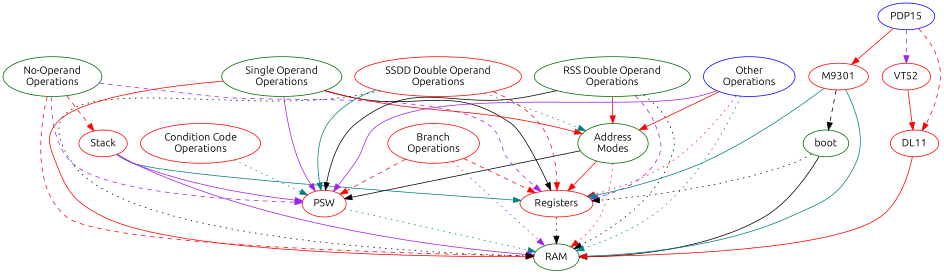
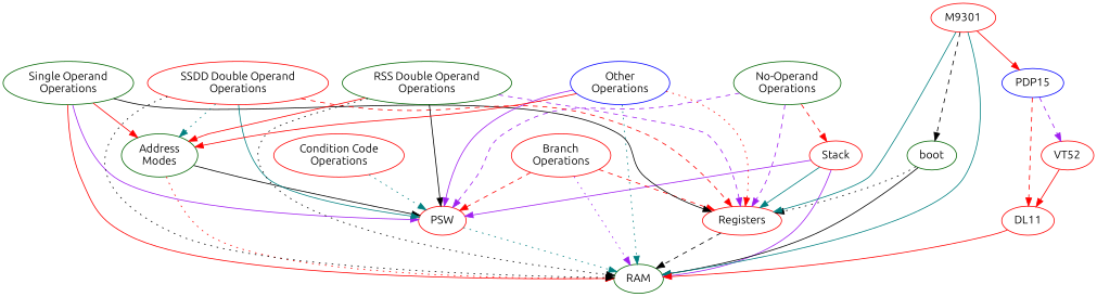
  digraph {
    fontname=Ubuntu
    node [color=red fontname=Ubuntu]
    edge [color=red fontname=Ubuntu style=solid]
    n1 [color=blue label=PDP15]
    n2 [label=Registers]
    n3 [color=darkgreen label=RAM]
    n4 [label=PSW]
    n5 [label=Stack]
    n6 [color=darkgreen label="Address\nModes"]
    n7 [label="Branch\nOperations"]
    n8 [color=darkgreen label="No-Operand\nOperations"]
    n9 [label="Condition Code\nOperations"]
    n10 [color=darkgreen label="Single Operand\nOperations"]
    n11 [label="SSDD Double Operand\nOperations"]
    n12 [color=darkgreen label="RSS Double Operand\nOperations"]
    n13 [color=blue label="Other\nOperations"]
    n14 [color=darkgreen label=boot]
    n15 [label=M9301]
    n16 [label=DL11]
    n17 [label=VT52]
    subgraph sub_1 {
      n1
    }
    subgraph sub_2 {
      n2
    }
    subgraph sub_3 {
      n3
    }
    subgraph sub_4 {
      n4
    }
    subgraph sub_5 {
      n5
    }
    subgraph sub_6 {
      n6
    }
    subgraph sub_7 {
      n7
    }
    subgraph sub_8 {
      n8
    }
    subgraph sub_9 {
      n9
    }
    subgraph sub_10 {
      n10
    }
    subgraph sub_11 {
      n11
    }
    subgraph sub_12 {
      n12
    }
    subgraph sub_13 {
      n13
    }
    subgraph sub_14 {
      n14
    }
    subgraph sub_15 {
      n15
    }
    subgraph sub_16 {
      n16
    }
    subgraph sub_17 {
      n17
    }
-   n1 -> n15
+   n15 -> n1
    n1 -> n16 [style=dashed]
    n1 -> n17 [color=purple style=dashed]
-   n2 -> n3 [color=black style=dotted]
+   n2 -> n3 [color=black style=dashed]
    n4 -> n3 [color=teal style=dotted]
    n5 -> n2 [color=teal]
    n5 -> n3 [color=purple]
    n5 -> n4 [color=purple]
-   n6 -> n2
    n6 -> n3 [style=dotted]
    n6 -> n4 [color=black]
    n7 -> n2 [style=dashed]
    n7 -> n3 [color=purple style=dotted]
    n7 -> n4 [style=dashed]
    n8 -> n2 [color=purple style=dashed]
-   n8 -> n3 [style=dashed]
    n8 -> n4 [color=purple style=dashed]
    n8 -> n5 [style=dashed]
    n9 -> n4 [color=teal style=dotted]
    n10 -> n2 [color=black]
    n10 -> n3
    n10 -> n4 [color=purple]
    n10 -> n6
    n11 -> n2 [style=dashed]
    n11 -> n3 [color=black style=dotted]
    n11 -> n4 [color=teal]
    n11 -> n6 [color=teal style=dotted]
    n12 -> n2 [color=purple style=dashed]
    n12 -> n3 [color=black style=dotted]
    n12 -> n4 [color=black]
    n12 -> n6
    n13 -> n2 [style=dotted]
    n13 -> n3 [color=teal style=dotted]
    n13 -> n4 [color=purple]
    n13 -> n6
    n14 -> n2 [color=black style=dotted]
    n14 -> n3 [color=black]
    n15 -> n2 [color=teal]
    n15 -> n3 [color=teal]
    n15 -> n14 [color=black style=dashed]
    n16 -> n3
    n17 -> n16
  }
